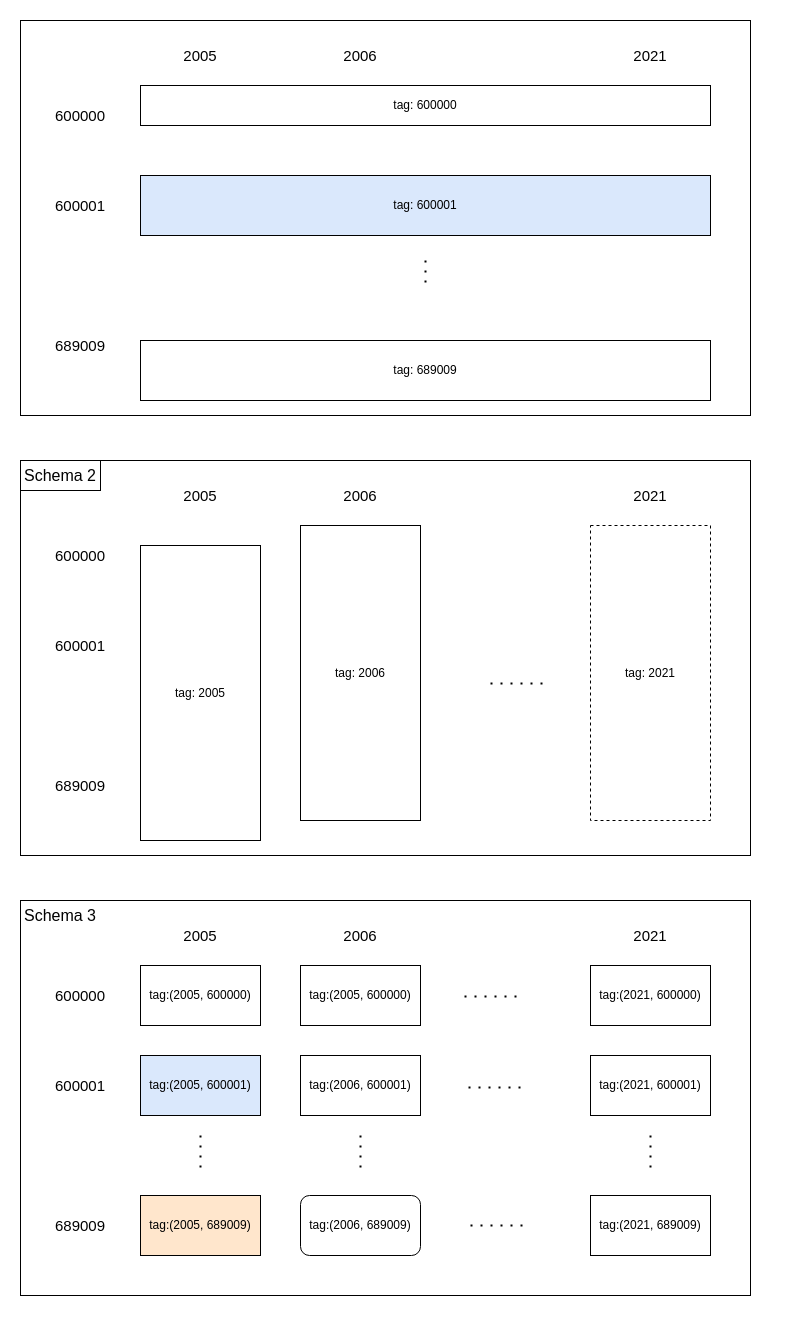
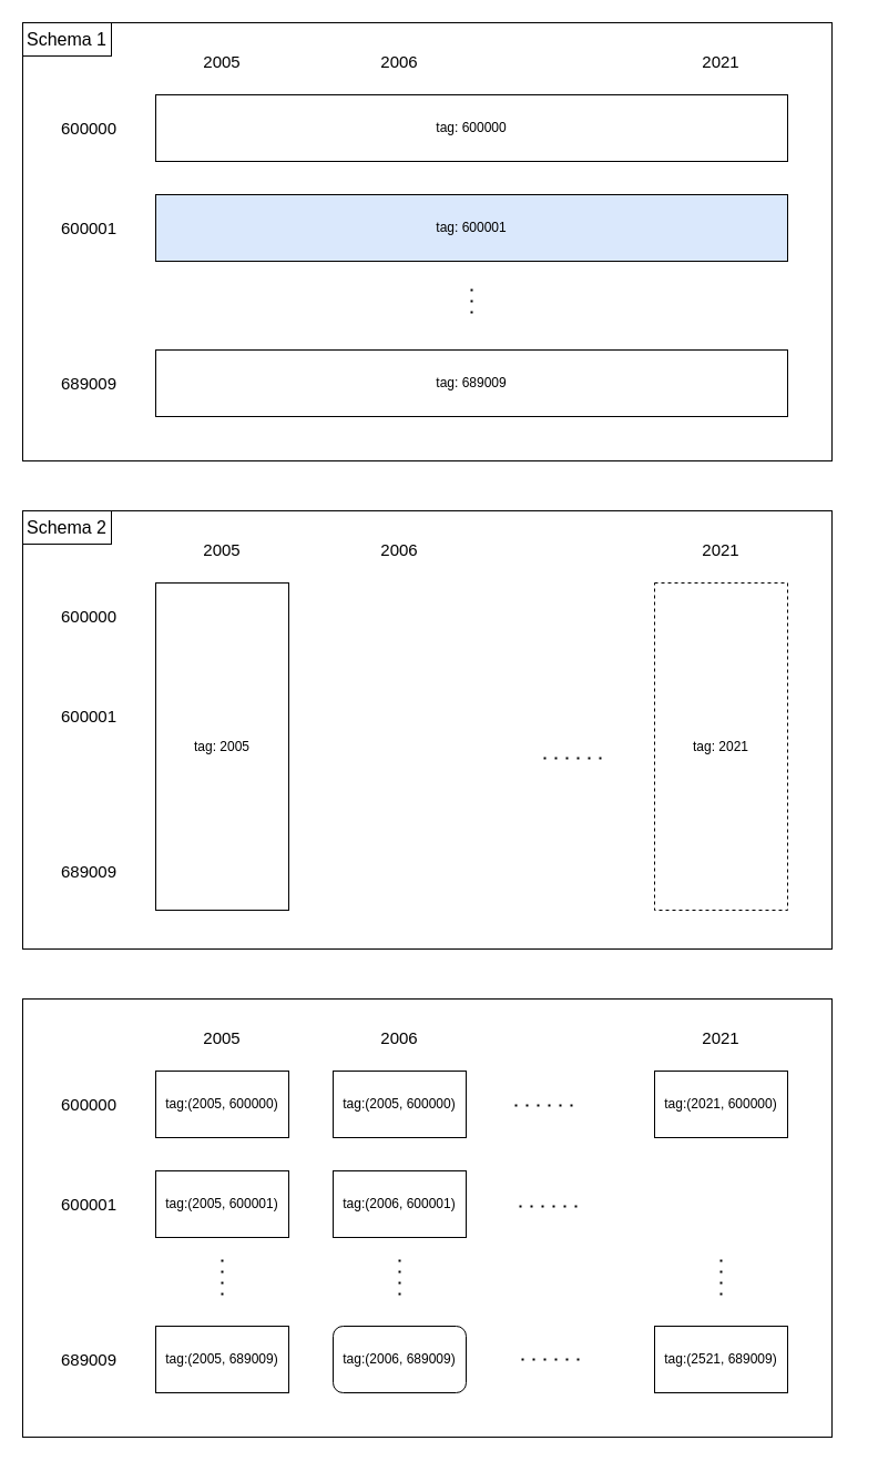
  <mxCell id="0" />
  <mxCell id="1" parent="0" />
  <mxCell id="2" value="" style="group" vertex="1" connectable="0" parent="1"><mxGeometry x="40" y="470" width="730" height="395" as="geometry" /></mxCell>
  <mxCell id="3" value="" style="endArrow=none;dashed=1;html=1;strokeWidth=2;dashPattern=1 4;" edge="1" parent="2"><mxGeometry width="50" height="50" relative="1" as="geometry"><mxPoint x="450" y="213" as="sourcePoint" /><mxPoint x="510" y="213" as="targetPoint" /></mxGeometry></mxCell>
  <mxCell id="4" value="" style="group" vertex="1" connectable="0" parent="2"><mxGeometry x="-20" y="-10" width="730" height="395" as="geometry" /></mxCell>
  <mxCell id="5" value="" style="rounded=0;whiteSpace=wrap;html=1;fillColor=none;" vertex="1" parent="4"><mxGeometry width="730" height="395" as="geometry" /></mxCell>
- <mxCell id="6" value="tag: 2005" style="rounded=0;whiteSpace=wrap;html=1;" vertex="1" parent="4"><mxGeometry x="120" y="85" width="120" height="295" as="geometry" /></mxCell>
- <mxCell id="7" value="tag: 2006" style="rounded=0;whiteSpace=wrap;html=1;" vertex="1" parent="4"><mxGeometry x="280" y="65" width="120" height="295" as="geometry" /></mxCell>
+ <mxCell id="6" value="tag: 2005" style="rounded=0;whiteSpace=wrap;html=1;" vertex="1" parent="4"><mxGeometry x="120" y="65" width="120" height="295" as="geometry" /></mxCell>
  <mxCell id="8" value="tag: 2021" style="rounded=0;whiteSpace=wrap;html=1;dashed=1;" vertex="1" parent="4"><mxGeometry x="570" y="65" width="120" height="295" as="geometry" /></mxCell>
  <mxCell id="9" value="&lt;font style=&quot;font-size: 15px&quot;&gt;2005&lt;/font&gt;" style="text;html=1;strokeColor=none;fillColor=none;align=center;verticalAlign=middle;whiteSpace=wrap;rounded=0;" vertex="1" parent="4"><mxGeometry x="160" y="25" width="40" height="20" as="geometry" /></mxCell>
  <mxCell id="10" value="&lt;font style=&quot;font-size: 15px&quot;&gt;2006&lt;/font&gt;" style="text;html=1;strokeColor=none;fillColor=none;align=center;verticalAlign=middle;whiteSpace=wrap;rounded=0;" vertex="1" parent="4"><mxGeometry x="320" y="25" width="40" height="20" as="geometry" /></mxCell>
  <mxCell id="11" value="&lt;font style=&quot;font-size: 15px&quot;&gt;2021&lt;/font&gt;" style="text;html=1;strokeColor=none;fillColor=none;align=center;verticalAlign=middle;whiteSpace=wrap;rounded=0;" vertex="1" parent="4"><mxGeometry x="610" y="25" width="40" height="20" as="geometry" /></mxCell>
  <mxCell id="12" value="&lt;font style=&quot;font-size: 15px&quot;&gt;600000&lt;/font&gt;" style="text;html=1;strokeColor=none;fillColor=none;align=center;verticalAlign=middle;whiteSpace=wrap;rounded=0;" vertex="1" parent="4"><mxGeometry x="10" y="85" width="100" height="20" as="geometry" /></mxCell>
  <mxCell id="13" value="&lt;font style=&quot;font-size: 15px&quot;&gt;600001&lt;/font&gt;" style="text;html=1;strokeColor=none;fillColor=none;align=center;verticalAlign=middle;whiteSpace=wrap;rounded=0;" vertex="1" parent="4"><mxGeometry x="10" y="175" width="100" height="20" as="geometry" /></mxCell>
  <mxCell id="14" value="&lt;font style=&quot;font-size: 15px&quot;&gt;689009&lt;/font&gt;" style="text;html=1;strokeColor=none;fillColor=none;align=center;verticalAlign=middle;whiteSpace=wrap;rounded=0;" vertex="1" parent="4"><mxGeometry x="10" y="315" width="100" height="20" as="geometry" /></mxCell>
  <mxCell id="15" value="&lt;font style=&quot;font-size: 16px&quot;&gt;Schema 2&lt;/font&gt;" style="text;html=1;fillColor=none;align=center;verticalAlign=middle;whiteSpace=wrap;rounded=0;strokeColor=#000000;" vertex="1" parent="4"><mxGeometry width="80" height="30" as="geometry" /></mxCell>
  <mxCell id="16" value="" style="group;strokeColor=#000000;" vertex="1" connectable="0" parent="1"><mxGeometry x="20" y="20" width="730" height="395" as="geometry" /></mxCell>
  <mxCell id="17" value="" style="group" vertex="1" connectable="0" parent="16"><mxGeometry width="730" height="395" as="geometry" /></mxCell>
  <mxCell id="18" value="" style="rounded=0;whiteSpace=wrap;html=1;fillColor=none;" vertex="1" parent="17"><mxGeometry width="730" height="395" as="geometry" /></mxCell>
- <mxCell id="19" value="tag: 600000" style="rounded=0;whiteSpace=wrap;html=1;" vertex="1" parent="17"><mxGeometry x="120" y="65" width="570" height="40" as="geometry" /></mxCell>
+ <mxCell id="19" value="tag: 600000" style="rounded=0;whiteSpace=wrap;html=1;" vertex="1" parent="17"><mxGeometry x="120" y="65" width="570" height="60" as="geometry" /></mxCell>
  <mxCell id="20" value="&lt;span&gt;tag: 600001&lt;/span&gt;" style="rounded=0;whiteSpace=wrap;html=1;fillColor=#dae8fc;" vertex="1" parent="17"><mxGeometry x="120" y="155" width="570" height="60" as="geometry" /></mxCell>
- <mxCell id="21" value="&lt;span&gt;tag: 689009&lt;/span&gt;" style="rounded=0;whiteSpace=wrap;html=1;" vertex="1" parent="17"><mxGeometry x="120" y="320" width="570" height="60" as="geometry" /></mxCell>
+ <mxCell id="21" value="&lt;span&gt;tag: 689009&lt;/span&gt;" style="rounded=0;whiteSpace=wrap;html=1;" vertex="1" parent="17"><mxGeometry x="120" y="295" width="570" height="60" as="geometry" /></mxCell>
  <mxCell id="22" value="&lt;font style=&quot;font-size: 15px&quot;&gt;2005&lt;/font&gt;" style="text;html=1;strokeColor=none;fillColor=none;align=center;verticalAlign=middle;whiteSpace=wrap;rounded=0;" vertex="1" parent="17"><mxGeometry x="160" y="25" width="40" height="20" as="geometry" /></mxCell>
  <mxCell id="23" value="&lt;font style=&quot;font-size: 15px&quot;&gt;2006&lt;/font&gt;" style="text;html=1;strokeColor=none;fillColor=none;align=center;verticalAlign=middle;whiteSpace=wrap;rounded=0;" vertex="1" parent="17"><mxGeometry x="320" y="25" width="40" height="20" as="geometry" /></mxCell>
  <mxCell id="24" value="&lt;font style=&quot;font-size: 15px&quot;&gt;2021&lt;/font&gt;" style="text;html=1;strokeColor=none;fillColor=none;align=center;verticalAlign=middle;whiteSpace=wrap;rounded=0;" vertex="1" parent="17"><mxGeometry x="610" y="25" width="40" height="20" as="geometry" /></mxCell>
  <mxCell id="25" value="&lt;font style=&quot;font-size: 15px&quot;&gt;600000&lt;/font&gt;" style="text;html=1;strokeColor=none;fillColor=none;align=center;verticalAlign=middle;whiteSpace=wrap;rounded=0;" vertex="1" parent="17"><mxGeometry x="10" y="85" width="100" height="20" as="geometry" /></mxCell>
  <mxCell id="26" value="&lt;font style=&quot;font-size: 15px&quot;&gt;600001&lt;/font&gt;" style="text;html=1;strokeColor=none;fillColor=none;align=center;verticalAlign=middle;whiteSpace=wrap;rounded=0;" vertex="1" parent="17"><mxGeometry x="10" y="175" width="100" height="20" as="geometry" /></mxCell>
  <mxCell id="27" value="&lt;font style=&quot;font-size: 15px&quot;&gt;689009&lt;/font&gt;" style="text;html=1;strokeColor=none;fillColor=none;align=center;verticalAlign=middle;whiteSpace=wrap;rounded=0;" vertex="1" parent="17"><mxGeometry x="10" y="315" width="100" height="20" as="geometry" /></mxCell>
  <mxCell id="28" value="" style="endArrow=none;dashed=1;html=1;strokeWidth=2;dashPattern=1 4;" edge="1" parent="17"><mxGeometry width="50" height="50" relative="1" as="geometry"><mxPoint x="405" y="240" as="sourcePoint" /><mxPoint x="405" y="270" as="targetPoint" /></mxGeometry></mxCell>
+ <mxCell id="29" value="&lt;font style=&quot;font-size: 16px&quot;&gt;Schema 1&lt;/font&gt;" style="text;html=1;fillColor=none;align=center;verticalAlign=middle;whiteSpace=wrap;rounded=0;strokeColor=#000000;" vertex="1" parent="17"><mxGeometry width="80" height="30" as="geometry" /></mxCell>
  <mxCell id="30" value="" style="group" vertex="1" connectable="0" parent="1"><mxGeometry x="20" y="900" width="730" height="395" as="geometry" /></mxCell>
  <mxCell id="31" value="" style="group" vertex="1" connectable="0" parent="30"><mxGeometry width="730" height="395" as="geometry" /></mxCell>
  <mxCell id="32" value="" style="group" vertex="1" connectable="0" parent="31"><mxGeometry width="730" height="395" as="geometry" /></mxCell>
  <mxCell id="33" value="" style="rounded=0;whiteSpace=wrap;html=1;fillColor=none;" vertex="1" parent="32"><mxGeometry width="730" height="395" as="geometry" /></mxCell>
  <mxCell id="34" value="tag:(2005, 600000)" style="rounded=0;whiteSpace=wrap;html=1;" vertex="1" parent="32"><mxGeometry x="120" y="65" width="120" height="60" as="geometry" /></mxCell>
  <mxCell id="35" value="&lt;span&gt;tag:(2005, 600000)&lt;/span&gt;" style="rounded=0;whiteSpace=wrap;html=1;" vertex="1" parent="32"><mxGeometry x="280" y="65" width="120" height="60" as="geometry" /></mxCell>
  <mxCell id="36" value="&lt;span&gt;tag:(2021, 600000)&lt;/span&gt;" style="rounded=0;whiteSpace=wrap;html=1;" vertex="1" parent="32"><mxGeometry x="570" y="65" width="120" height="60" as="geometry" /></mxCell>
- <mxCell id="37" value="&lt;span&gt;tag:(2005, 600001)&lt;/span&gt;" style="rounded=0;whiteSpace=wrap;html=1;fillColor=#dae8fc;" vertex="1" parent="32"><mxGeometry x="120" y="155" width="120" height="60" as="geometry" /></mxCell>
+ <mxCell id="37" value="&lt;span&gt;tag:(2005, 600001)&lt;/span&gt;" style="rounded=0;whiteSpace=wrap;html=1;" vertex="1" parent="32"><mxGeometry x="120" y="155" width="120" height="60" as="geometry" /></mxCell>
  <mxCell id="38" value="&lt;span&gt;tag:(2006, 600001)&lt;/span&gt;" style="rounded=0;whiteSpace=wrap;html=1;" vertex="1" parent="32"><mxGeometry x="280" y="155" width="120" height="60" as="geometry" /></mxCell>
- <mxCell id="39" value="&lt;span&gt;tag:(2021, 600001)&lt;/span&gt;" style="rounded=0;whiteSpace=wrap;html=1;" vertex="1" parent="32"><mxGeometry x="570" y="155" width="120" height="60" as="geometry" /></mxCell>
- <mxCell id="40" value="&lt;span&gt;tag:(2005, 689009)&lt;/span&gt;" style="rounded=0;whiteSpace=wrap;html=1;fillColor=#ffe6cc;" vertex="1" parent="32"><mxGeometry x="120" y="295" width="120" height="60" as="geometry" /></mxCell>
+ <mxCell id="40" value="&lt;span&gt;tag:(2005, 689009)&lt;/span&gt;" style="rounded=0;whiteSpace=wrap;html=1;" vertex="1" parent="32"><mxGeometry x="120" y="295" width="120" height="60" as="geometry" /></mxCell>
  <mxCell id="41" value="&lt;span&gt;tag:(2006, 689009)&lt;/span&gt;" style="whiteSpace=wrap;html=1;rounded=1;" vertex="1" parent="32"><mxGeometry x="280" y="295" width="120" height="60" as="geometry" /></mxCell>
- <mxCell id="42" value="&lt;span&gt;tag:(2021,&amp;nbsp;&lt;/span&gt;689009&lt;span&gt;)&lt;/span&gt;" style="rounded=0;whiteSpace=wrap;html=1;" vertex="1" parent="32"><mxGeometry x="570" y="295" width="120" height="60" as="geometry" /></mxCell>
+ <mxCell id="42" value="&lt;span&gt;tag:(2521,&amp;nbsp;&lt;/span&gt;689009&lt;span&gt;)&lt;/span&gt;" style="rounded=0;whiteSpace=wrap;html=1;" vertex="1" parent="32"><mxGeometry x="570" y="295" width="120" height="60" as="geometry" /></mxCell>
  <mxCell id="43" value="&lt;font style=&quot;font-size: 15px&quot;&gt;2005&lt;/font&gt;" style="text;html=1;strokeColor=none;fillColor=none;align=center;verticalAlign=middle;whiteSpace=wrap;rounded=0;" vertex="1" parent="32"><mxGeometry x="160" y="25" width="40" height="20" as="geometry" /></mxCell>
  <mxCell id="44" value="&lt;font style=&quot;font-size: 15px&quot;&gt;2006&lt;/font&gt;" style="text;html=1;strokeColor=none;fillColor=none;align=center;verticalAlign=middle;whiteSpace=wrap;rounded=0;" vertex="1" parent="32"><mxGeometry x="320" y="25" width="40" height="20" as="geometry" /></mxCell>
  <mxCell id="45" value="&lt;font style=&quot;font-size: 15px&quot;&gt;2021&lt;/font&gt;" style="text;html=1;strokeColor=none;fillColor=none;align=center;verticalAlign=middle;whiteSpace=wrap;rounded=0;" vertex="1" parent="32"><mxGeometry x="610" y="25" width="40" height="20" as="geometry" /></mxCell>
  <mxCell id="46" value="&lt;font style=&quot;font-size: 15px&quot;&gt;600000&lt;/font&gt;" style="text;html=1;strokeColor=none;fillColor=none;align=center;verticalAlign=middle;whiteSpace=wrap;rounded=0;" vertex="1" parent="32"><mxGeometry x="10" y="85" width="100" height="20" as="geometry" /></mxCell>
  <mxCell id="47" value="&lt;font style=&quot;font-size: 15px&quot;&gt;600001&lt;/font&gt;" style="text;html=1;strokeColor=none;fillColor=none;align=center;verticalAlign=middle;whiteSpace=wrap;rounded=0;" vertex="1" parent="32"><mxGeometry x="10" y="175" width="100" height="20" as="geometry" /></mxCell>
  <mxCell id="48" value="&lt;font style=&quot;font-size: 15px&quot;&gt;689009&lt;/font&gt;" style="text;html=1;strokeColor=none;fillColor=none;align=center;verticalAlign=middle;whiteSpace=wrap;rounded=0;" vertex="1" parent="32"><mxGeometry x="10" y="315" width="100" height="20" as="geometry" /></mxCell>
  <mxCell id="49" value="" style="endArrow=none;dashed=1;html=1;strokeWidth=2;dashPattern=1 4;" edge="1" parent="32"><mxGeometry width="50" height="50" relative="1" as="geometry"><mxPoint x="180" y="235" as="sourcePoint" /><mxPoint x="180" y="275" as="targetPoint" /></mxGeometry></mxCell>
  <mxCell id="50" value="" style="endArrow=none;dashed=1;html=1;strokeWidth=2;dashPattern=1 4;" edge="1" parent="32"><mxGeometry width="50" height="50" relative="1" as="geometry"><mxPoint x="340" y="235" as="sourcePoint" /><mxPoint x="340" y="275" as="targetPoint" /></mxGeometry></mxCell>
  <mxCell id="51" value="" style="endArrow=none;dashed=1;html=1;strokeWidth=2;dashPattern=1 4;" edge="1" parent="32"><mxGeometry width="50" height="50" relative="1" as="geometry"><mxPoint x="630" y="235" as="sourcePoint" /><mxPoint x="630" y="275" as="targetPoint" /></mxGeometry></mxCell>
  <mxCell id="52" value="" style="endArrow=none;dashed=1;html=1;strokeWidth=2;dashPattern=1 4;" edge="1" parent="32"><mxGeometry width="50" height="50" relative="1" as="geometry"><mxPoint x="450" y="325" as="sourcePoint" /><mxPoint x="510" y="325" as="targetPoint" /></mxGeometry></mxCell>
- <mxCell id="53" value="&lt;font style=&quot;font-size: 16px&quot;&gt;Schema 3&lt;/font&gt;" style="text;html=1;strokeColor=none;fillColor=none;align=center;verticalAlign=middle;whiteSpace=wrap;rounded=0;" vertex="1" parent="32"><mxGeometry width="80" height="30" as="geometry" /></mxCell>
  <mxCell id="54" value="" style="endArrow=none;dashed=1;html=1;strokeWidth=2;dashPattern=1 4;" edge="1" parent="30"><mxGeometry width="50" height="50" relative="1" as="geometry"><mxPoint x="448" y="187" as="sourcePoint" /><mxPoint x="508" y="187" as="targetPoint" /></mxGeometry></mxCell>
  <mxCell id="55" value="" style="endArrow=none;dashed=1;html=1;strokeWidth=2;dashPattern=1 4;" edge="1" parent="30"><mxGeometry width="50" height="50" relative="1" as="geometry"><mxPoint x="444" y="96" as="sourcePoint" /><mxPoint x="504" y="96" as="targetPoint" /></mxGeometry></mxCell>
